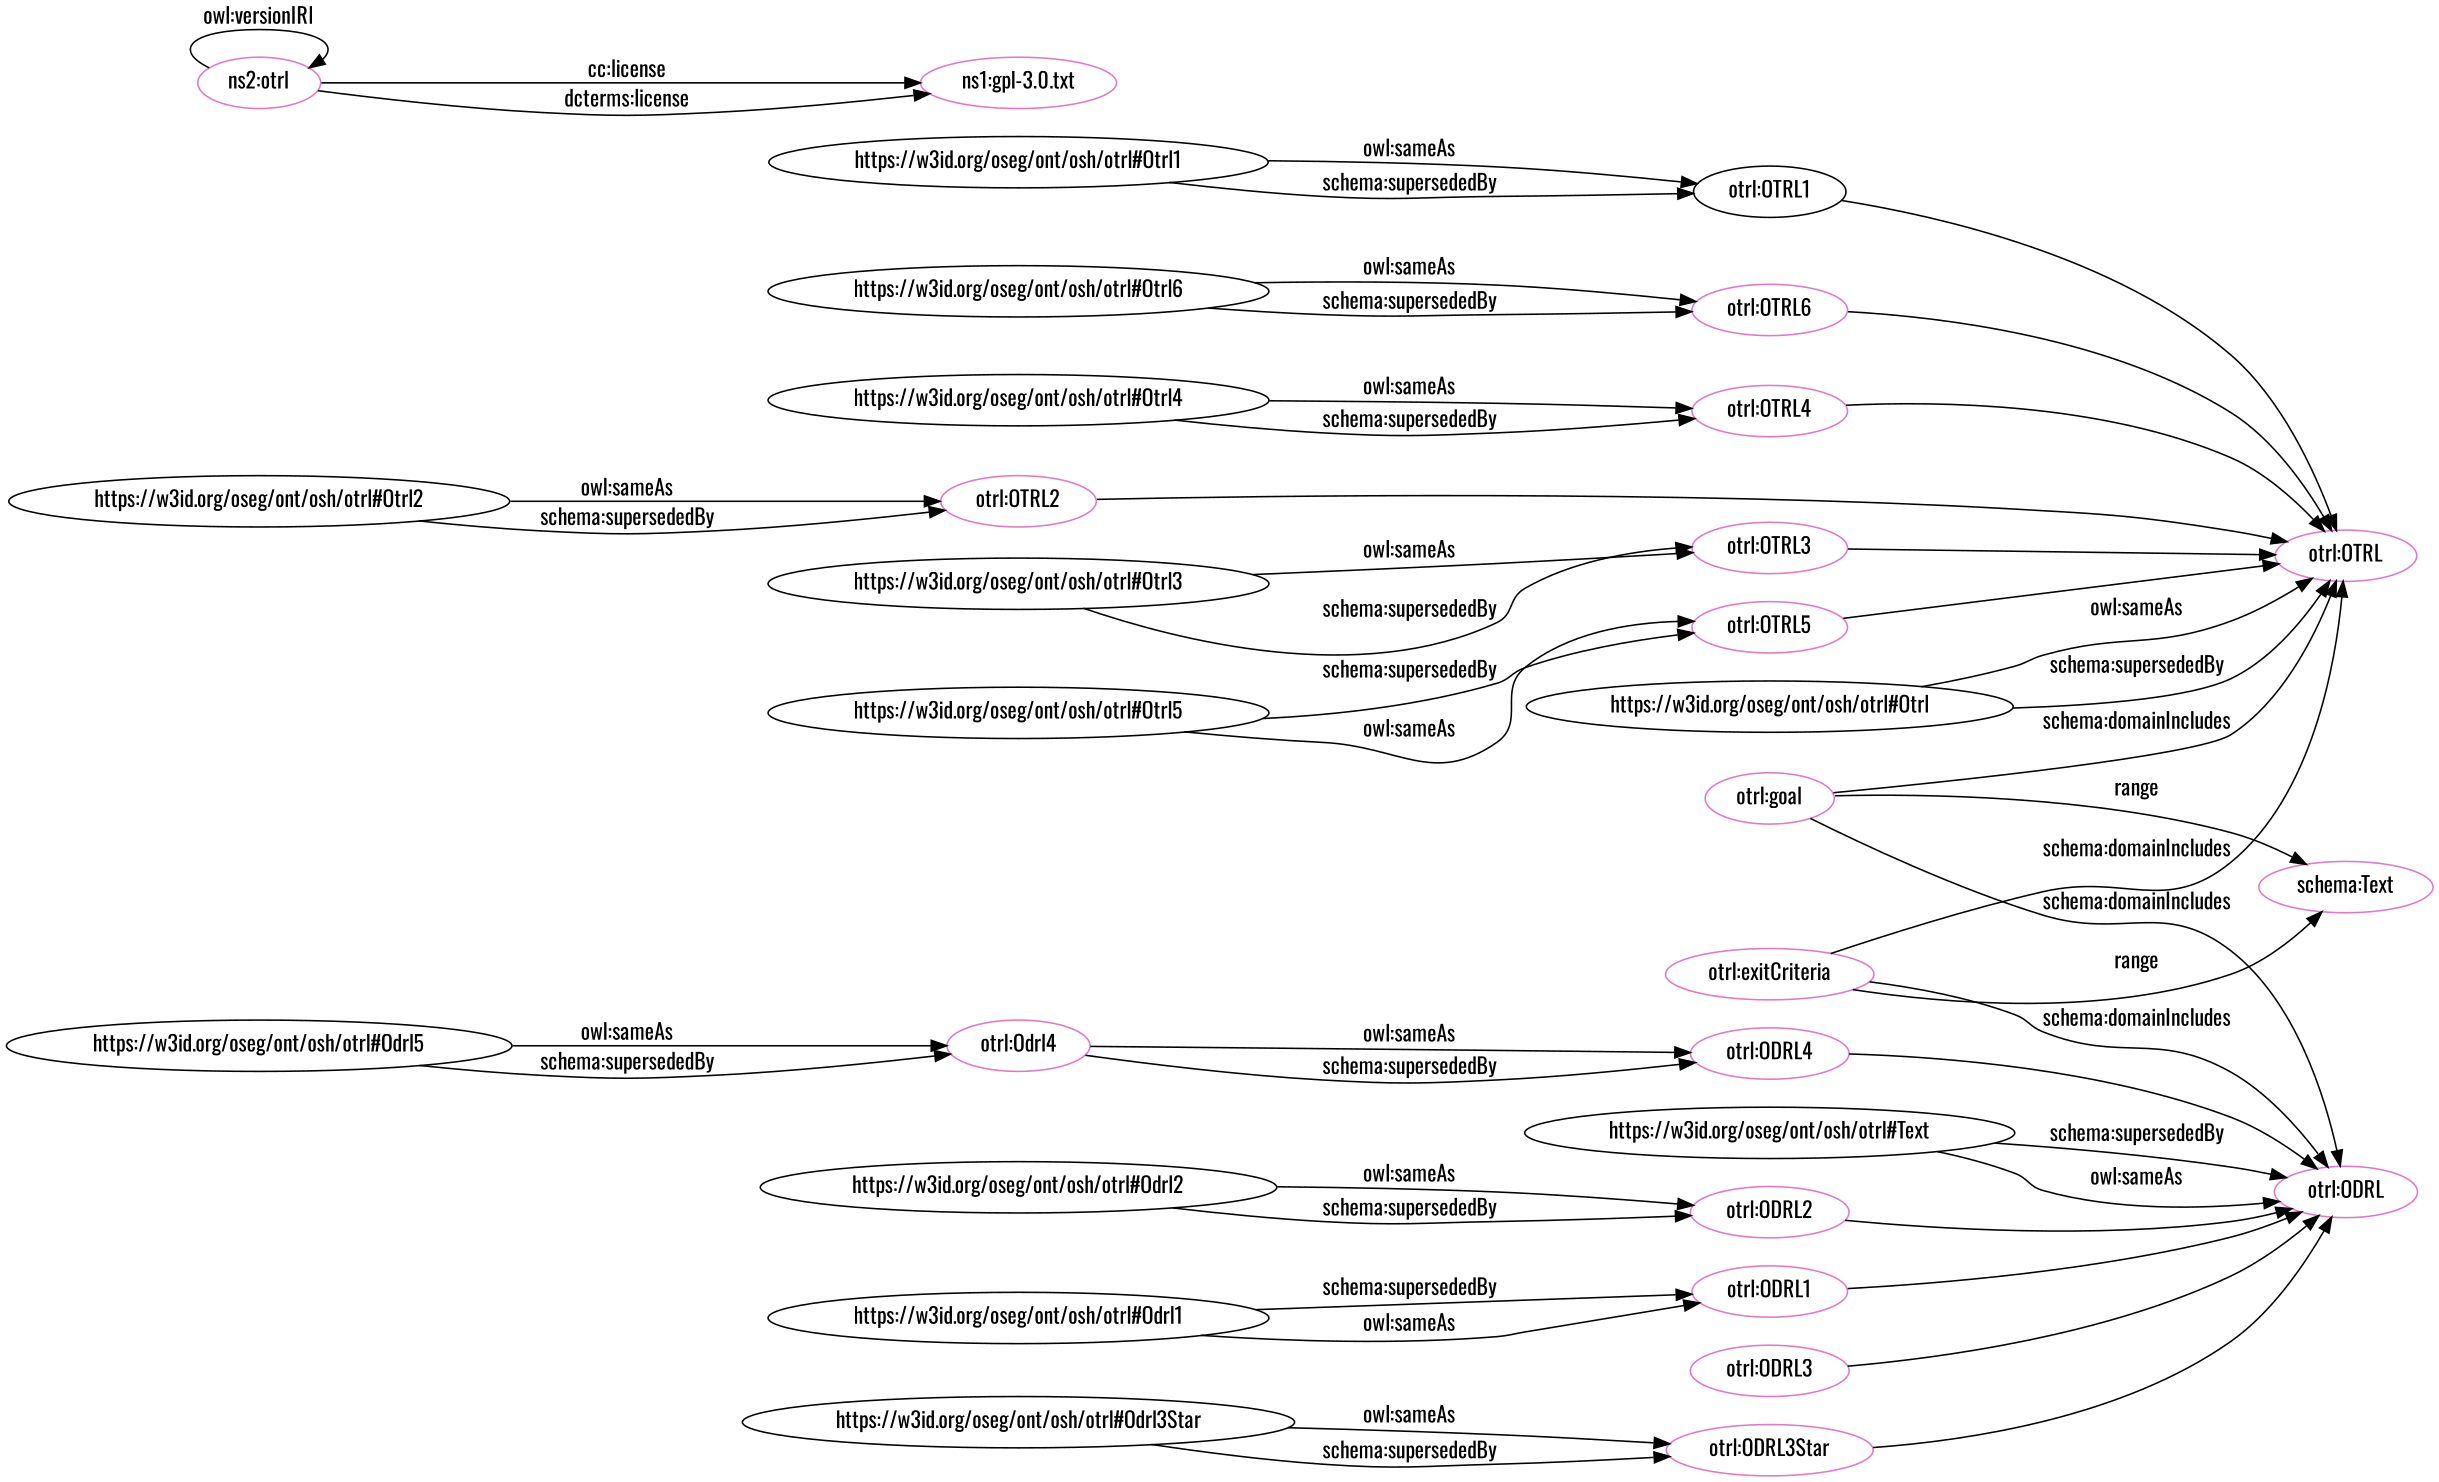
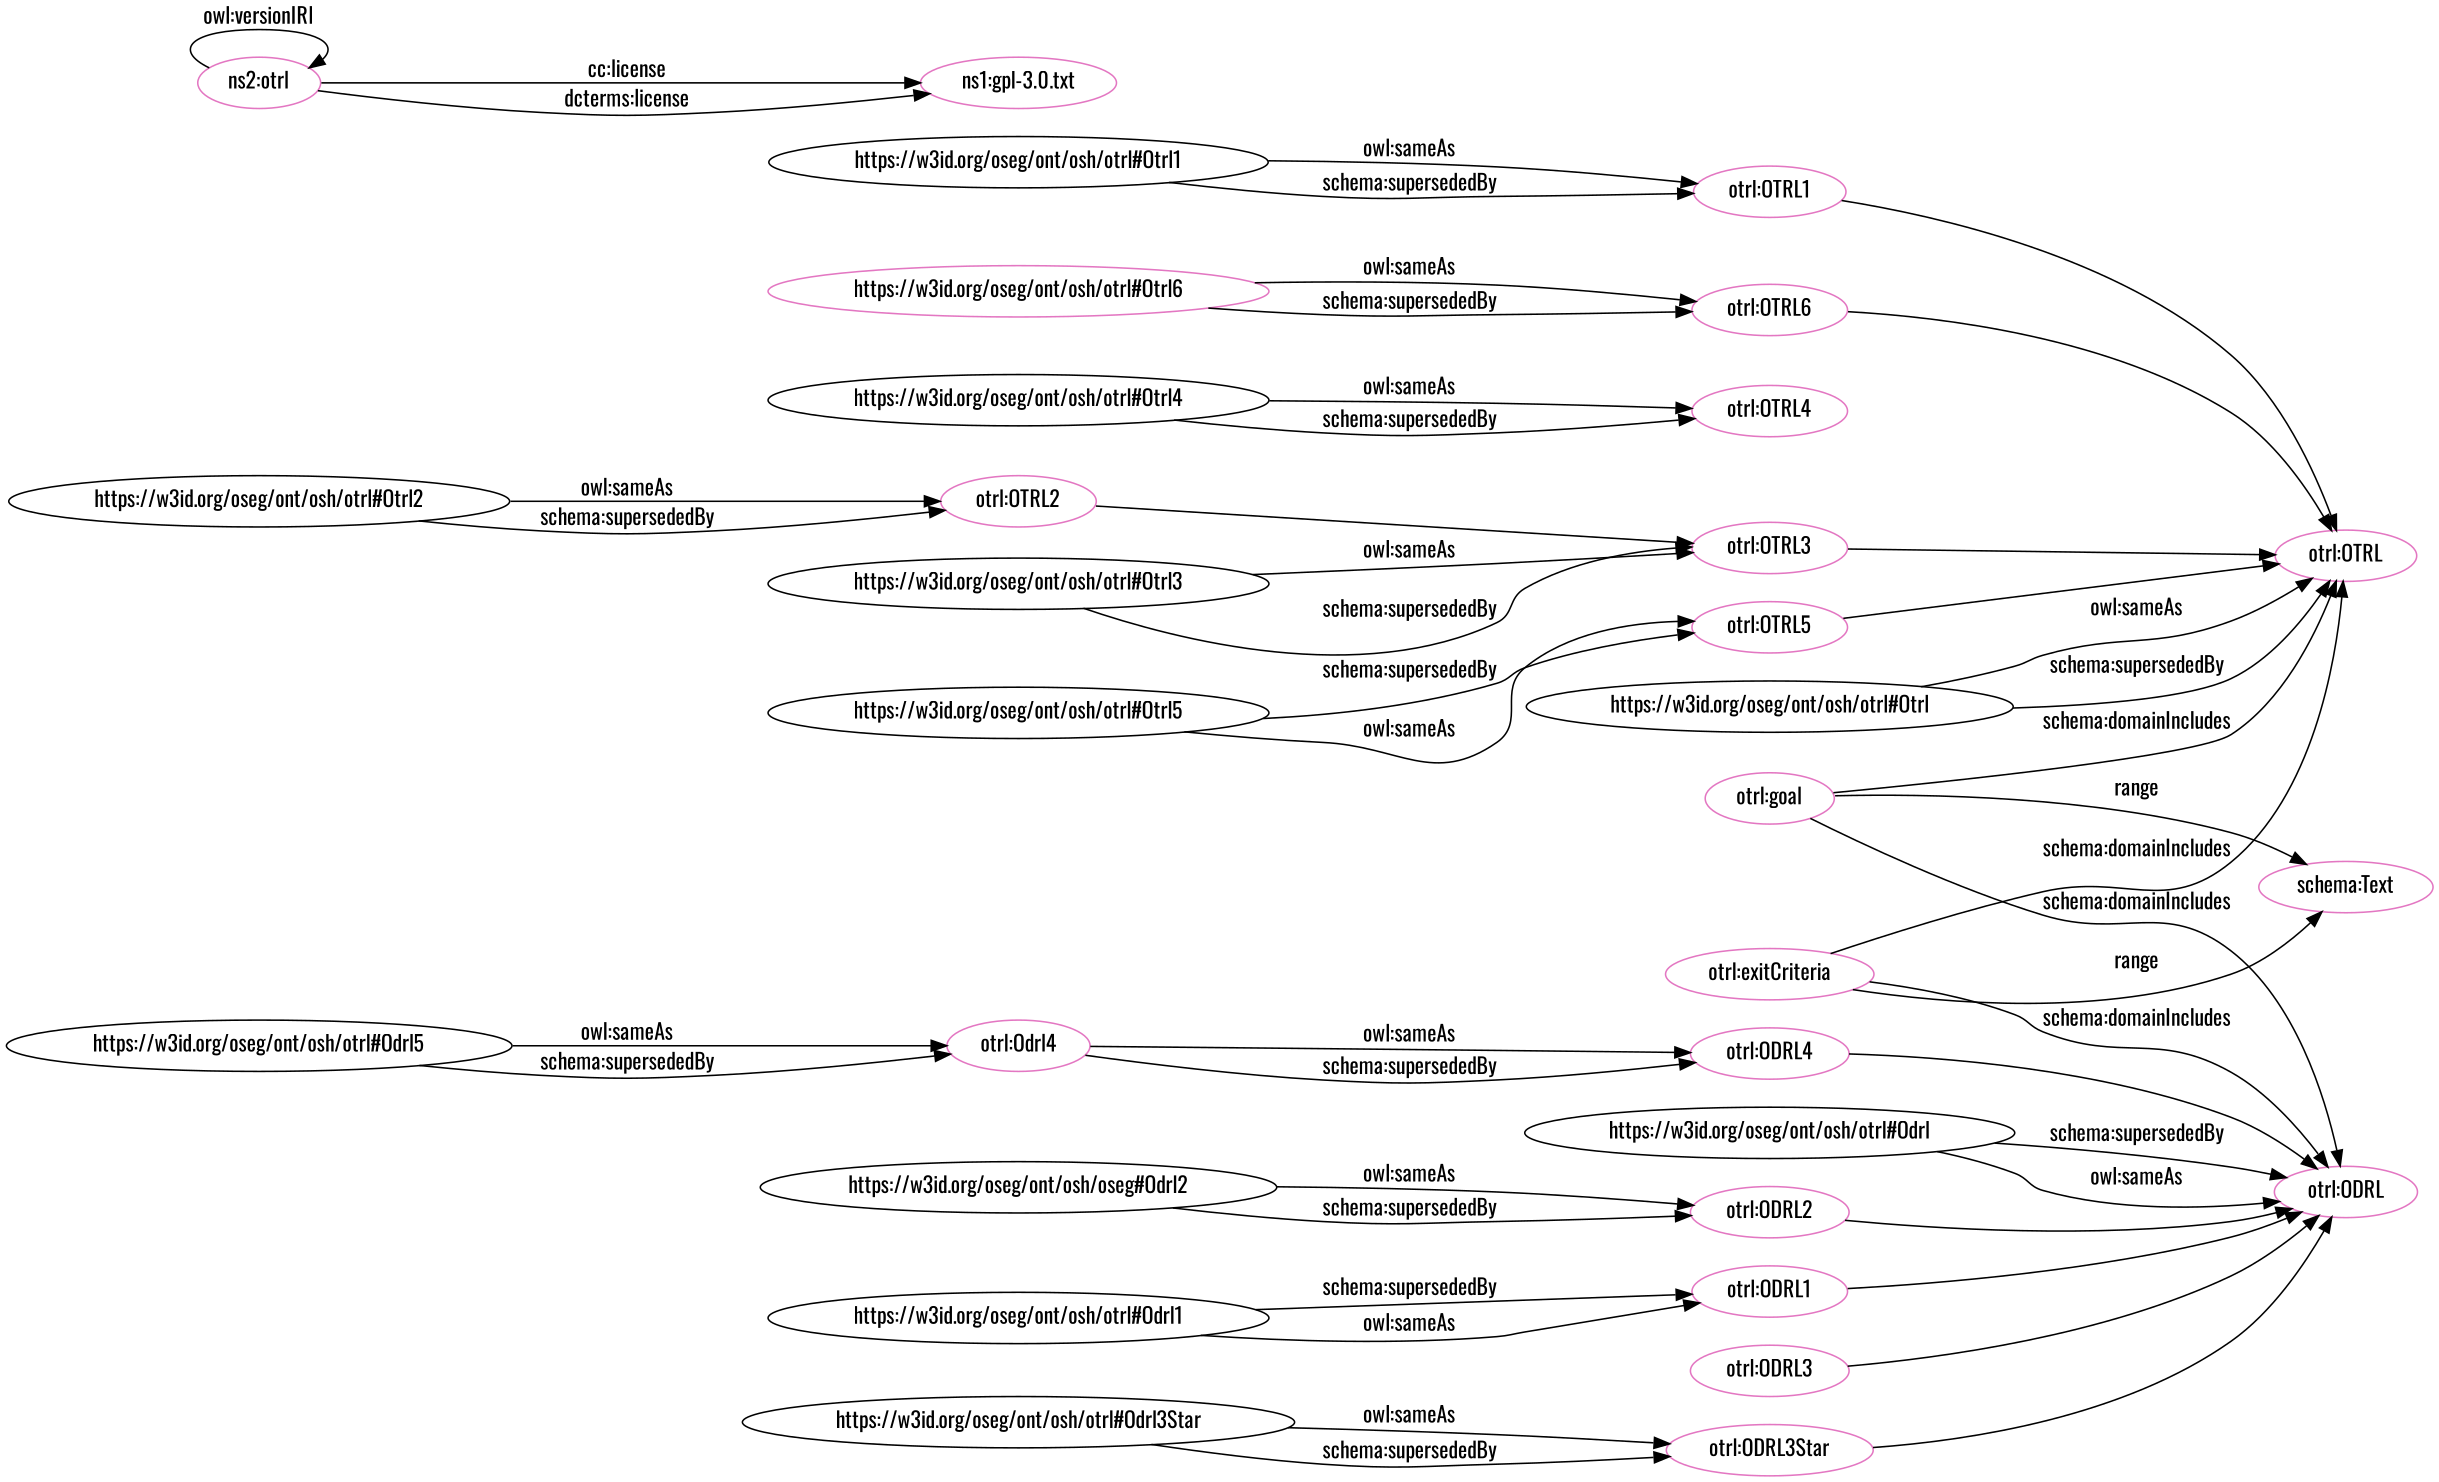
  digraph {
    fontname=Oswald
    rankdir=LR
    node [color="#e377c2" fillcolor="#e377c2" fontname=Oswald]
    edge [fontname=Oswald]
-   n1 [color=black height=.3 label="otrl:OTRL1"]
+   n1 [height=.3 label="otrl:OTRL1"]
    n2 [height=.3 label="otrl:OTRL"]
    n3 [height=.3 label="otrl:ODRL4"]
    n4 [height=.3 label="otrl:ODRL"]
    n5 [height=.3 label="otrl:ODRL2"]
    n6 [height=.3 label="otrl:OTRL6"]
    n7 [height=.3 label="otrl:OTRL4"]
    n8 [height=.3 label="otrl:ODRL1"]
    n9 [height=.3 label="otrl:ODRL3"]
    n10 [height=.3 label="otrl:OTRL3"]
    n11 [height=.3 label="otrl:ODRL3Star"]
    n12 [height=.3 label="otrl:OTRL2"]
    n13 [height=.3 label="otrl:OTRL5"]
    n14 [height=.3 label="otrl:goal"]
    n15 [height=.3 label="schema:Text"]
    n16 [height=.3 label="otrl:Odrl4"]
    n17 [height=.3 label="ns1:gpl-3.0.txt"]
    n18 [height=.3 label="ns2:otrl"]
    n19 [height=.3 label="otrl:exitCriteria"]
-   "https://w3id.org/oseg/ont/osh/otrl#Odrl" [height=.3 label="https://w3id.org/oseg/ont/osh/otrl#Text" color="" fillcolor=""]
+   "https://w3id.org/oseg/ont/osh/otrl#Odrl" [height=.3 color="" fillcolor=""]
    "https://w3id.org/oseg/ont/osh/otrl#Odrl3Star" [height=.3 color="" fillcolor=""]
-   "https://w3id.org/oseg/ont/osh/otrl#Odrl2" [height=.3 color="" fillcolor=""]
+   "https://w3id.org/oseg/ont/osh/otrl#Odrl2" [height=.3 label="https://w3id.org/oseg/ont/osh/oseg#Odrl2" color="" fillcolor=""]
    "https://w3id.org/oseg/ont/osh/otrl#Otrl4" [height=.3 color="" fillcolor=""]
    "https://w3id.org/oseg/ont/osh/otrl#Otrl2" [height=.3 color="" fillcolor=""]
    "https://w3id.org/oseg/ont/osh/otrl#Odrl1" [height=.3 color="" fillcolor=""]
    "https://w3id.org/oseg/ont/osh/otrl#Otrl3" [height=.3 color="" fillcolor=""]
    "https://w3id.org/oseg/ont/osh/otrl#Odrl5" [height=.3 color="" fillcolor=""]
-   "https://w3id.org/oseg/ont/osh/otrl#Otrl6" [height=.3 color="" fillcolor=""]
+   "https://w3id.org/oseg/ont/osh/otrl#Otrl6" [height=.3 fillcolor=""]
    "https://w3id.org/oseg/ont/osh/otrl#Otrl5" [height=.3 color="" fillcolor=""]
    "https://w3id.org/oseg/ont/osh/otrl#Otrl" [height=.3 color="" fillcolor=""]
    "https://w3id.org/oseg/ont/osh/otrl#Otrl1" [height=.3 color="" fillcolor=""]
    n1 -> n2
    n3 -> n4
    n5 -> n4
    n6 -> n2
-   n7 -> n2
    n8 -> n4
    n9 -> n4
    n10 -> n2
    n11 -> n4
-   n12 -> n2
+   n12 -> n10
    n13 -> n2
    n14 -> n2 [label="schema:domainIncludes"]
    n14 -> n4 [label="schema:domainIncludes"]
    n14 -> n15 [label=range]
    n16 -> n3 [label="owl:sameAs"]
    n16 -> n3 [label="schema:supersededBy"]
    n18 -> n17 [label="cc:license"]
    n18 -> n17 [label="dcterms:license"]
    n18 -> n18 [label="owl:versionIRI"]
    n19 -> n2 [label="schema:domainIncludes"]
    n19 -> n4 [label="schema:domainIncludes"]
    n19 -> n15 [label=range]
    "https://w3id.org/oseg/ont/osh/otrl#Odrl" -> n4 [label="owl:sameAs"]
    "https://w3id.org/oseg/ont/osh/otrl#Odrl" -> n4 [label="schema:supersededBy"]
    "https://w3id.org/oseg/ont/osh/otrl#Odrl3Star" -> n11 [label="owl:sameAs"]
    "https://w3id.org/oseg/ont/osh/otrl#Odrl3Star" -> n11 [label="schema:supersededBy"]
    "https://w3id.org/oseg/ont/osh/otrl#Odrl2" -> n5 [label="owl:sameAs"]
    "https://w3id.org/oseg/ont/osh/otrl#Odrl2" -> n5 [label="schema:supersededBy"]
    "https://w3id.org/oseg/ont/osh/otrl#Otrl4" -> n7 [label="owl:sameAs"]
    "https://w3id.org/oseg/ont/osh/otrl#Otrl4" -> n7 [label="schema:supersededBy"]
    "https://w3id.org/oseg/ont/osh/otrl#Otrl2" -> n12 [label="owl:sameAs"]
    "https://w3id.org/oseg/ont/osh/otrl#Otrl2" -> n12 [label="schema:supersededBy"]
    "https://w3id.org/oseg/ont/osh/otrl#Odrl1" -> n8 [label="schema:supersededBy"]
    "https://w3id.org/oseg/ont/osh/otrl#Odrl1" -> n8 [label="owl:sameAs"]
    "https://w3id.org/oseg/ont/osh/otrl#Otrl3" -> n10 [label="schema:supersededBy"]
    "https://w3id.org/oseg/ont/osh/otrl#Otrl3" -> n10 [label="owl:sameAs"]
    "https://w3id.org/oseg/ont/osh/otrl#Odrl5" -> n16 [label="owl:sameAs"]
    "https://w3id.org/oseg/ont/osh/otrl#Odrl5" -> n16 [label="schema:supersededBy"]
    "https://w3id.org/oseg/ont/osh/otrl#Otrl6" -> n6 [label="owl:sameAs"]
    "https://w3id.org/oseg/ont/osh/otrl#Otrl6" -> n6 [label="schema:supersededBy"]
    "https://w3id.org/oseg/ont/osh/otrl#Otrl5" -> n13 [label="schema:supersededBy"]
    "https://w3id.org/oseg/ont/osh/otrl#Otrl5" -> n13 [label="owl:sameAs"]
    "https://w3id.org/oseg/ont/osh/otrl#Otrl" -> n2 [label="schema:supersededBy"]
    "https://w3id.org/oseg/ont/osh/otrl#Otrl" -> n2 [label="owl:sameAs"]
    "https://w3id.org/oseg/ont/osh/otrl#Otrl1" -> n1 [label="owl:sameAs"]
    "https://w3id.org/oseg/ont/osh/otrl#Otrl1" -> n1 [label="schema:supersededBy"]
  }
